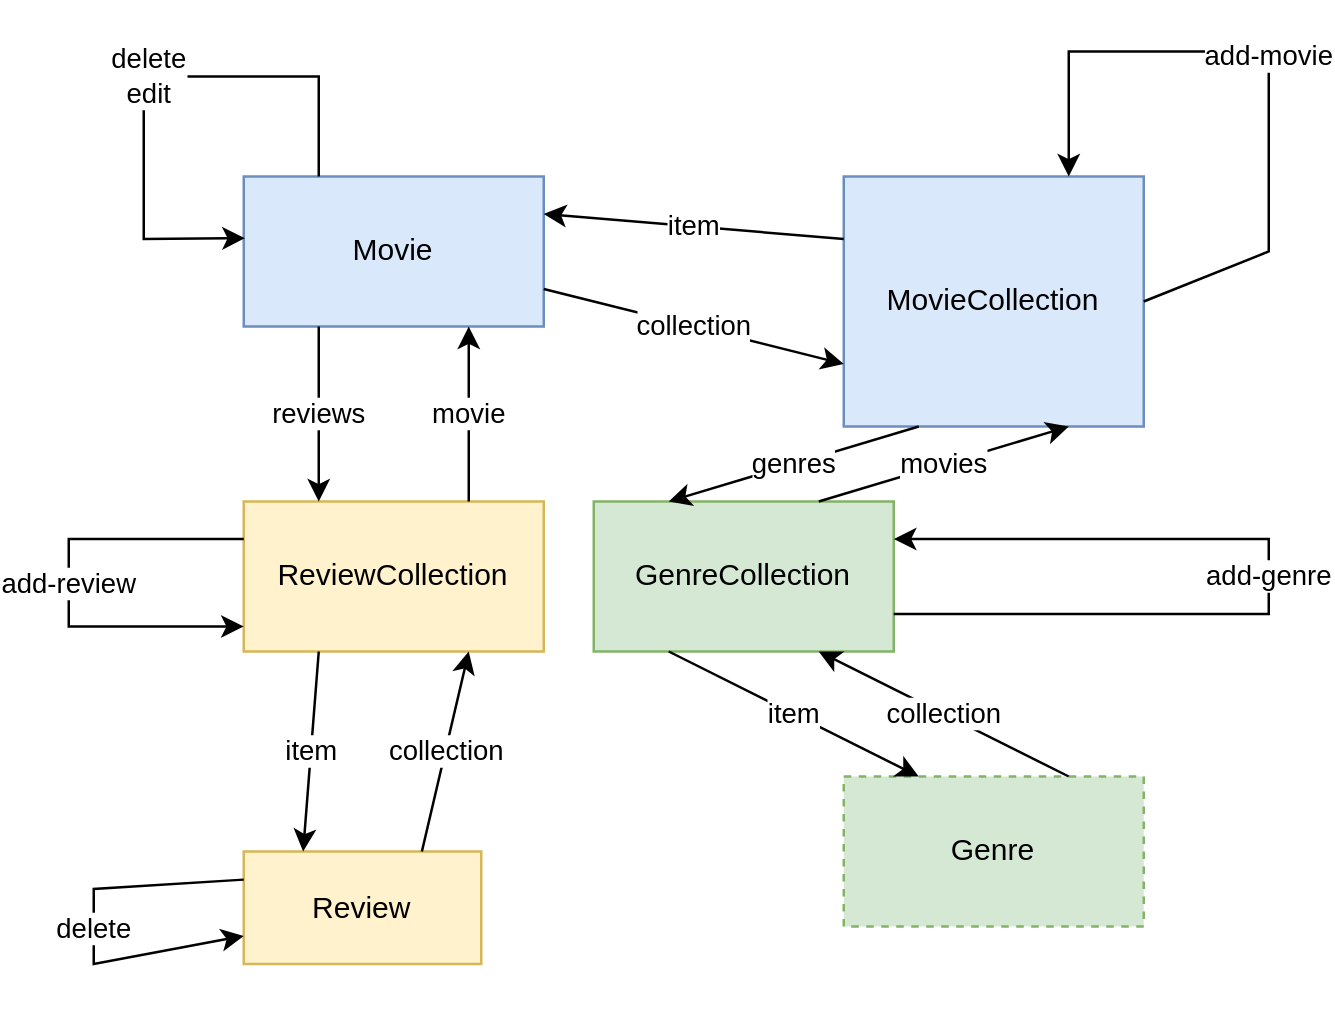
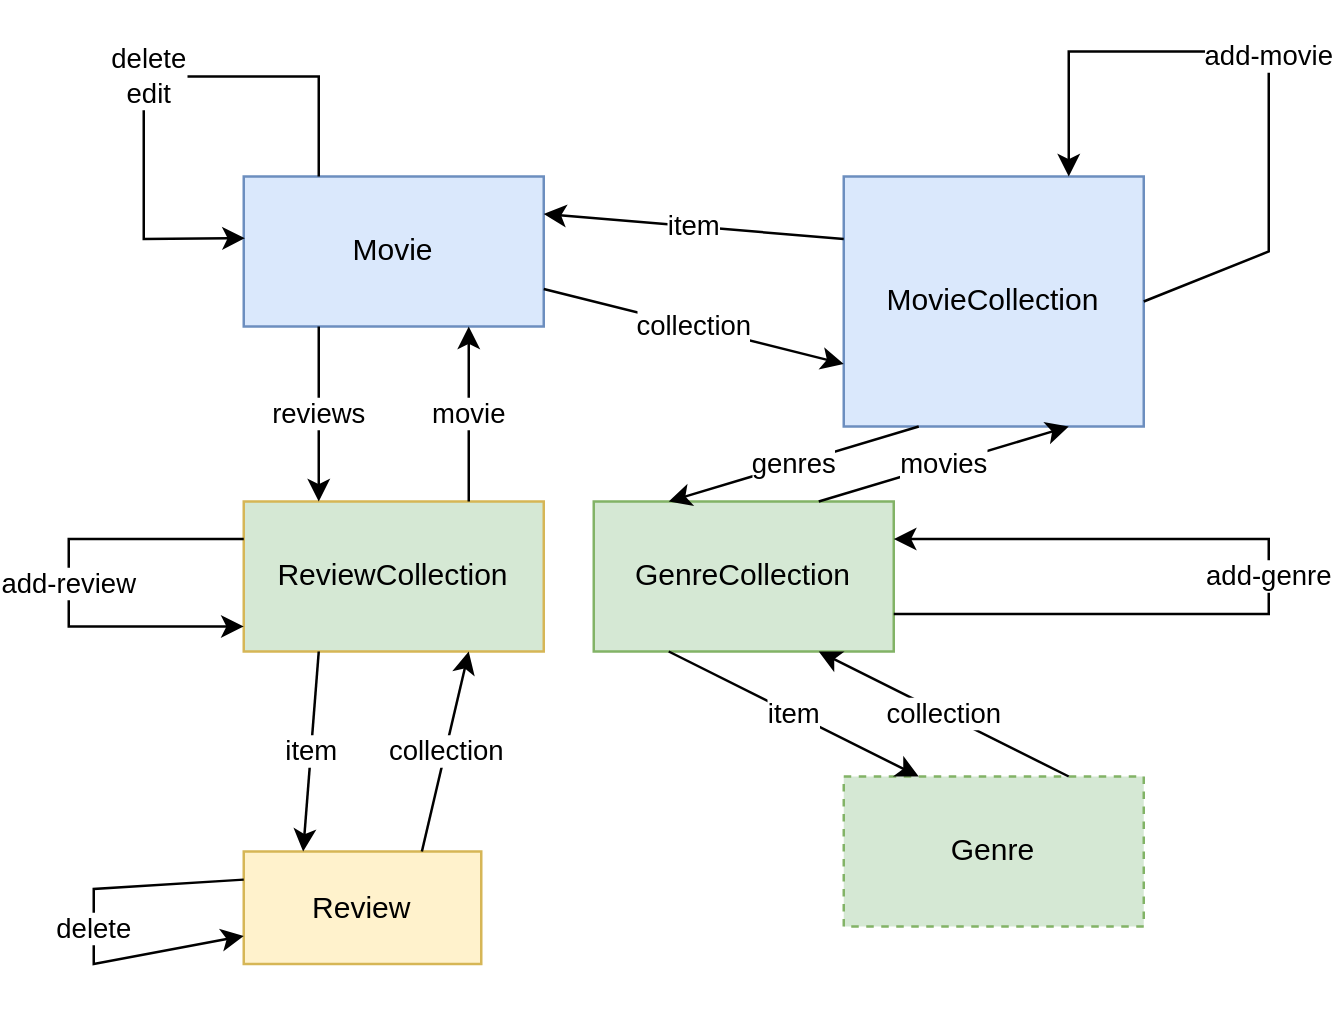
  <mxCell id="0" />
  <mxCell id="1" parent="0" />
  <mxCell id="2" value="MovieCollection" style="rounded=0;whiteSpace=wrap;html=1;fillColor=#dae8fc;strokeColor=#6c8ebf;container=0;" parent="1" vertex="1"><mxGeometry x="330" y="70" width="120" height="100" as="geometry" /></mxCell>
  <mxCell id="3" value="Movie" style="rounded=0;whiteSpace=wrap;html=1;fillColor=#dae8fc;strokeColor=#6c8ebf;" parent="1" vertex="1"><mxGeometry x="90" y="70" width="120" height="60" as="geometry" /></mxCell>
  <mxCell id="4" value="collection" style="endArrow=classic;html=1;rounded=0;exitX=1;exitY=0.75;exitDx=0;exitDy=0;entryX=0;entryY=0.75;entryDx=0;entryDy=0;" parent="1" source="3" target="2" edge="1"><mxGeometry width="50" height="50" relative="1" as="geometry"><mxPoint x="320" y="210" as="sourcePoint" /><mxPoint x="370" y="160" as="targetPoint" /></mxGeometry></mxCell>
  <mxCell id="5" value="item" style="endArrow=classic;html=1;rounded=0;exitX=0;exitY=0.25;exitDx=0;exitDy=0;entryX=1;entryY=0.25;entryDx=0;entryDy=0;" parent="1" source="2" target="3" edge="1"><mxGeometry width="50" height="50" relative="1" as="geometry"><mxPoint x="320" y="210" as="sourcePoint" /><mxPoint x="370" y="160" as="targetPoint" /></mxGeometry></mxCell>
- <mxCell id="6" value="ReviewCollection" style="rounded=0;whiteSpace=wrap;html=1;fillColor=#fff2cc;strokeColor=#d6b656;" parent="1" vertex="1"><mxGeometry x="90" y="200" width="120" height="60" as="geometry" /></mxCell>
+ <mxCell id="6" value="ReviewCollection" style="rounded=0;whiteSpace=wrap;html=1;fillColor=#d5e8d4;strokeColor=#d6b656;" parent="1" vertex="1"><mxGeometry x="90" y="200" width="120" height="60" as="geometry" /></mxCell>
  <mxCell id="7" value="reviews" style="endArrow=classic;html=1;rounded=0;entryX=0.25;entryY=0;entryDx=0;entryDy=0;" parent="1" target="6" edge="1"><mxGeometry width="50" height="50" relative="1" as="geometry"><mxPoint x="120" y="130" as="sourcePoint" /><mxPoint x="490" y="240" as="targetPoint" /></mxGeometry></mxCell>
  <mxCell id="8" value="movie" style="endArrow=classic;html=1;rounded=0;exitX=0.75;exitY=0;exitDx=0;exitDy=0;entryX=0.75;entryY=1;entryDx=0;entryDy=0;" parent="1" source="6" target="3" edge="1"><mxGeometry width="50" height="50" relative="1" as="geometry"><mxPoint x="440" y="290" as="sourcePoint" /><mxPoint x="490" y="240" as="targetPoint" /></mxGeometry></mxCell>
  <mxCell id="9" value="delete&lt;br&gt;edit" style="endArrow=classic;html=1;rounded=0;exitX=0.25;exitY=0;exitDx=0;exitDy=0;entryX=0.004;entryY=0.411;entryDx=0;entryDy=0;entryPerimeter=0;" parent="1" edge="1"><mxGeometry width="50" height="50" relative="1" as="geometry"><mxPoint x="120" y="70" as="sourcePoint" /><mxPoint x="90.48" y="94.66" as="targetPoint" /><Array as="points"><mxPoint x="120" y="30" /><mxPoint x="50" y="30" /><mxPoint x="50" y="60" /><mxPoint x="50" y="95" /></Array></mxGeometry></mxCell>
  <mxCell id="10" value="Review" style="rounded=0;whiteSpace=wrap;html=1;fillColor=#fff2cc;strokeColor=#d6b656;" parent="1" vertex="1"><mxGeometry x="90" y="340" width="95" height="45" as="geometry" /></mxCell>
  <mxCell id="11" value="collection" style="endArrow=classic;html=1;rounded=0;exitX=0.75;exitY=0;exitDx=0;exitDy=0;entryX=0.75;entryY=1;entryDx=0;entryDy=0;" parent="1" source="10" target="6" edge="1"><mxGeometry width="50" height="50" relative="1" as="geometry"><mxPoint x="300" y="220" as="sourcePoint" /><mxPoint x="350" y="170" as="targetPoint" /></mxGeometry></mxCell>
  <mxCell id="12" value="item" style="endArrow=classic;html=1;rounded=0;exitX=0.25;exitY=1;exitDx=0;exitDy=0;entryX=0.25;entryY=0;entryDx=0;entryDy=0;" parent="1" source="6" target="10" edge="1"><mxGeometry width="50" height="50" relative="1" as="geometry"><mxPoint x="300" y="220" as="sourcePoint" /><mxPoint x="350" y="170" as="targetPoint" /></mxGeometry></mxCell>
  <mxCell id="13" value="add-review" style="endArrow=classic;html=1;rounded=0;exitX=0;exitY=0.25;exitDx=0;exitDy=0;" parent="1" source="6" edge="1"><mxGeometry width="50" height="50" relative="1" as="geometry"><mxPoint x="300" y="220" as="sourcePoint" /><mxPoint x="90" y="250" as="targetPoint" /><Array as="points"><mxPoint x="20" y="215" /><mxPoint x="20" y="250" /></Array></mxGeometry></mxCell>
  <mxCell id="14" value="add-movie" style="endArrow=classic;html=1;rounded=0;exitX=1;exitY=0.5;exitDx=0;exitDy=0;entryX=0.75;entryY=0;entryDx=0;entryDy=0;" parent="1" source="2" target="2" edge="1"><mxGeometry width="50" height="50" relative="1" as="geometry"><mxPoint x="300" y="220" as="sourcePoint" /><mxPoint x="350" y="170" as="targetPoint" /><Array as="points"><mxPoint x="500" y="100" /><mxPoint x="500" y="20" /><mxPoint x="420" y="20" /></Array></mxGeometry></mxCell>
  <mxCell id="15" value="GenreCollection" style="rounded=0;whiteSpace=wrap;html=1;fillColor=#d5e8d4;strokeColor=#82b366;" parent="1" vertex="1"><mxGeometry x="230" y="200" width="120" height="60" as="geometry" /></mxCell>
  <mxCell id="16" value="Genre" style="rounded=0;whiteSpace=wrap;html=1;fillColor=#d5e8d4;strokeColor=#82b366;dashed=1;" parent="1" vertex="1"><mxGeometry x="330" y="310" width="120" height="60" as="geometry" /></mxCell>
  <mxCell id="17" value="item" style="endArrow=classic;html=1;rounded=0;exitX=0.25;exitY=1;exitDx=0;exitDy=0;entryX=0.25;entryY=0;entryDx=0;entryDy=0;" parent="1" source="15" target="16" edge="1"><mxGeometry width="50" height="50" relative="1" as="geometry"><mxPoint x="380" y="240" as="sourcePoint" /><mxPoint x="430" y="190" as="targetPoint" /></mxGeometry></mxCell>
  <mxCell id="18" value="collection" style="endArrow=classic;html=1;rounded=0;exitX=0.75;exitY=0;exitDx=0;exitDy=0;entryX=0.75;entryY=1;entryDx=0;entryDy=0;" parent="1" source="16" target="15" edge="1"><mxGeometry width="50" height="50" relative="1" as="geometry"><mxPoint x="380" y="240" as="sourcePoint" /><mxPoint x="430" y="190" as="targetPoint" /></mxGeometry></mxCell>
  <mxCell id="19" value="add-genre" style="endArrow=classic;html=1;rounded=0;exitX=1;exitY=0.75;exitDx=0;exitDy=0;entryX=1;entryY=0.25;entryDx=0;entryDy=0;" parent="1" source="15" target="15" edge="1"><mxGeometry width="50" height="50" relative="1" as="geometry"><mxPoint x="380" y="240" as="sourcePoint" /><mxPoint x="430" y="190" as="targetPoint" /><Array as="points"><mxPoint x="500" y="245" /><mxPoint x="500" y="215" /></Array></mxGeometry></mxCell>
  <mxCell id="20" value="movies" style="endArrow=classic;html=1;rounded=0;exitX=0.75;exitY=0;exitDx=0;exitDy=0;entryX=0.75;entryY=1;entryDx=0;entryDy=0;" parent="1" source="15" target="2" edge="1"><mxGeometry width="50" height="50" relative="1" as="geometry"><mxPoint x="290" y="360" as="sourcePoint" /><mxPoint x="210" y="130" as="targetPoint" /></mxGeometry></mxCell>
  <mxCell id="21" value="genres" style="endArrow=classic;html=1;rounded=0;exitX=0.25;exitY=1;exitDx=0;exitDy=0;entryX=0.25;entryY=0;entryDx=0;entryDy=0;" edge="1" parent="1" source="2" target="15"><mxGeometry width="50" height="50" relative="1" as="geometry"><mxPoint x="430" y="210" as="sourcePoint" /><mxPoint x="430" y="140" as="targetPoint" /></mxGeometry></mxCell>
  <mxCell id="22" value="delete" style="endArrow=classic;html=1;rounded=0;exitX=0;exitY=0.25;exitDx=0;exitDy=0;entryX=0;entryY=0.75;entryDx=0;entryDy=0;" edge="1" parent="1" source="10" target="10"><mxGeometry width="50" height="50" relative="1" as="geometry"><mxPoint x="100" y="225" as="sourcePoint" /><mxPoint x="100" y="260" as="targetPoint" /><Array as="points"><mxPoint x="30" y="355" /><mxPoint x="30" y="385" /></Array></mxGeometry></mxCell>
